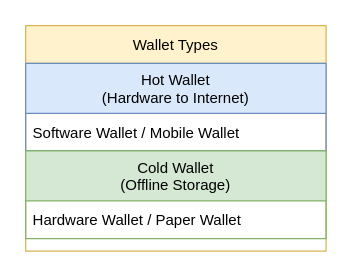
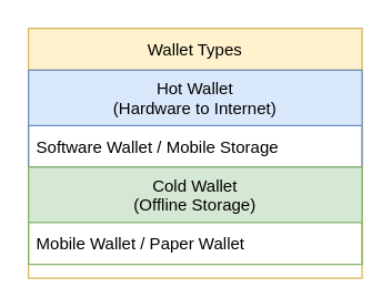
  <mxCell id="0" />
  <mxCell id="1" parent="0" />
  <mxCell id="2" value="Wallet Types" style="swimlane;fontStyle=0;childLayout=stackLayout;horizontal=1;startSize=30;horizontalStack=0;resizeParent=1;resizeParentMax=0;resizeLast=0;collapsible=1;marginBottom=0;fillColor=#fff2cc;strokeColor=#d6b656;" vertex="1" parent="1"><mxGeometry x="20" y="20" width="240" height="180" as="geometry" /></mxCell>
  <mxCell id="3" value="Hot Wallet&#10;(Hardware to Internet)" style="swimlane;fontStyle=0;childLayout=stackLayout;horizontal=1;startSize=40;horizontalStack=0;resizeParent=1;resizeParentMax=0;resizeLast=0;collapsible=1;marginBottom=0;fillColor=#dae8fc;strokeColor=#6c8ebf;" vertex="1" parent="2"><mxGeometry y="30" width="240" height="70" as="geometry" /></mxCell>
- <mxCell id="4" value="Software Wallet / Mobile Wallet" style="text;strokeColor=none;fillColor=none;align=left;verticalAlign=middle;spacingLeft=4;spacingRight=4;overflow=hidden;points=[[0,0.5],[1,0.5]];portConstraint=eastwest;rotatable=0;" vertex="1" parent="3"><mxGeometry y="40" width="240" height="30" as="geometry" /></mxCell>
+ <mxCell id="4" value="Software Wallet / Mobile Storage" style="text;strokeColor=none;fillColor=none;align=left;verticalAlign=middle;spacingLeft=4;spacingRight=4;overflow=hidden;points=[[0,0.5],[1,0.5]];portConstraint=eastwest;rotatable=0;" vertex="1" parent="3"><mxGeometry y="40" width="240" height="30" as="geometry" /></mxCell>
  <mxCell id="5" value="Cold Wallet&#10;(Offline Storage)" style="swimlane;fontStyle=0;childLayout=stackLayout;horizontal=1;startSize=40;horizontalStack=0;resizeParent=1;resizeParentMax=0;resizeLast=0;collapsible=1;marginBottom=0;fillColor=#d5e8d4;strokeColor=#82b366;" vertex="1" parent="2"><mxGeometry y="100" width="240" height="70" as="geometry" /></mxCell>
- <mxCell id="6" value="Hardware Wallet / Paper Wallet" style="text;strokeColor=none;fillColor=none;align=left;verticalAlign=middle;spacingLeft=4;spacingRight=4;overflow=hidden;points=[[0,0.5],[1,0.5]];portConstraint=eastwest;rotatable=0;" vertex="1" parent="5"><mxGeometry y="40" width="240" height="30" as="geometry" /></mxCell>
+ <mxCell id="6" value="Mobile Wallet / Paper Wallet" style="text;strokeColor=none;fillColor=none;align=left;verticalAlign=middle;spacingLeft=4;spacingRight=4;overflow=hidden;points=[[0,0.5],[1,0.5]];portConstraint=eastwest;rotatable=0;" vertex="1" parent="5"><mxGeometry y="40" width="240" height="30" as="geometry" /></mxCell>
